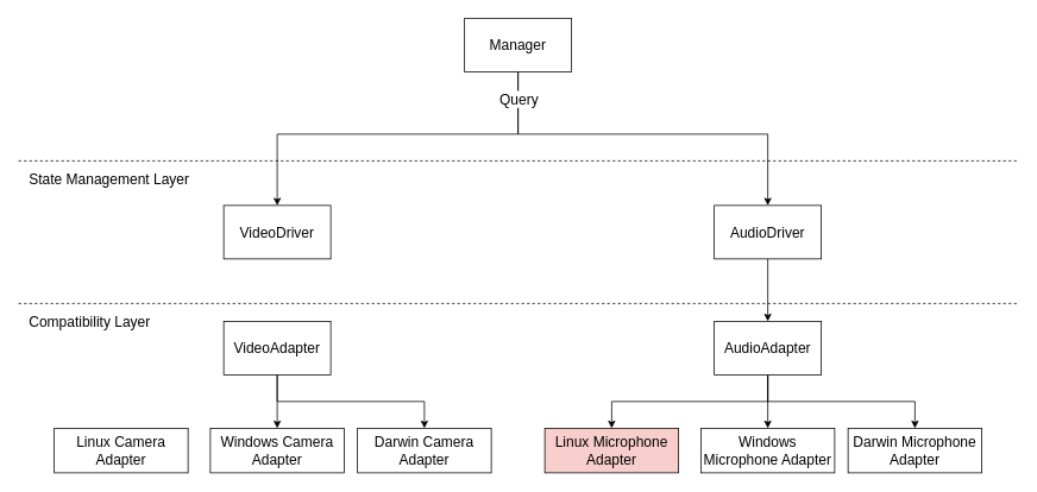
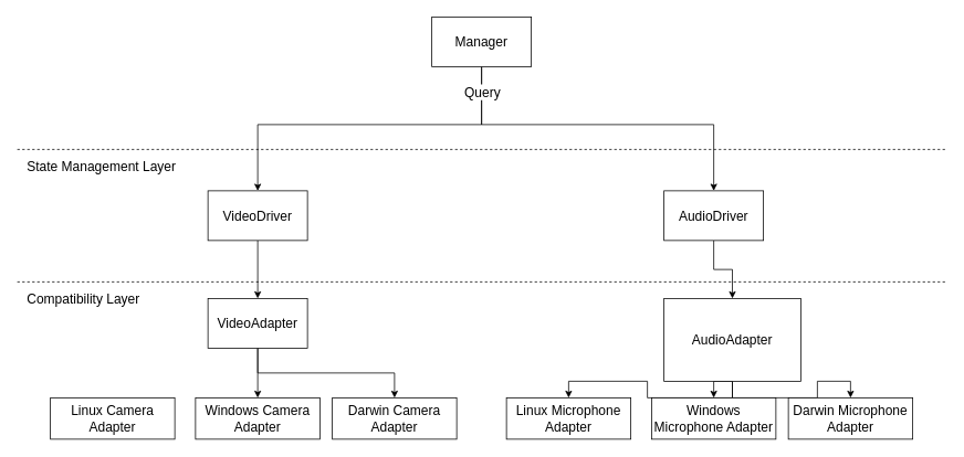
  <mxCell id="0" />
  <mxCell id="1" parent="0" />
  <mxCell id="2" style="edgeStyle=orthogonalEdgeStyle;rounded=0;orthogonalLoop=1;jettySize=auto;html=1;exitX=0.5;exitY=1;exitDx=0;exitDy=0;entryX=0.5;entryY=0;entryDx=0;entryDy=0;fontSize=16;fontColor=#EA6B66;" edge="1" parent="1" source="5" target="7"><mxGeometry relative="1" as="geometry"><Array as="points"><mxPoint x="580" y="150" /><mxPoint x="310" y="150" /></Array></mxGeometry></mxCell>
  <mxCell id="3" style="edgeStyle=orthogonalEdgeStyle;rounded=0;orthogonalLoop=1;jettySize=auto;html=1;exitX=0.5;exitY=1;exitDx=0;exitDy=0;entryX=0.5;entryY=0;entryDx=0;entryDy=0;fontSize=16;fontColor=#000000;" edge="1" parent="1" source="5" target="15"><mxGeometry relative="1" as="geometry"><Array as="points"><mxPoint x="580" y="150" /><mxPoint x="860" y="150" /></Array></mxGeometry></mxCell>
  <mxCell id="4" value="Query" style="text;html=1;align=center;verticalAlign=middle;resizable=0;points=[];labelBackgroundColor=#ffffff;fontSize=16;fontColor=#000000;" vertex="1" connectable="0" parent="3"><mxGeometry x="-0.868" y="-1" relative="1" as="geometry"><mxPoint x="1" y="2" as="offset" /></mxGeometry></mxCell>
  <mxCell id="5" value="&lt;font color=&quot;#000000&quot;&gt;Manager&lt;/font&gt;" style="rounded=0;whiteSpace=wrap;html=1;fontSize=16;fontColor=#EA6B66;" vertex="1" parent="1"><mxGeometry x="520" y="20" width="120" height="60" as="geometry" /></mxCell>
+ <mxCell id="6" style="edgeStyle=orthogonalEdgeStyle;rounded=0;orthogonalLoop=1;jettySize=auto;html=1;exitX=0.5;exitY=1;exitDx=0;exitDy=0;entryX=0.5;entryY=0;entryDx=0;entryDy=0;fontSize=16;fontColor=#EA6B66;" edge="1" parent="1" source="7" target="10"><mxGeometry relative="1" as="geometry" /></mxCell>
  <mxCell id="7" value="&lt;font color=&quot;#000000&quot;&gt;VideoDriver&lt;/font&gt;" style="rounded=0;whiteSpace=wrap;html=1;fontSize=16;fontColor=#EA6B66;" vertex="1" parent="1"><mxGeometry x="250" y="230" width="120" height="60" as="geometry" /></mxCell>
  <mxCell id="8" style="edgeStyle=orthogonalEdgeStyle;rounded=0;orthogonalLoop=1;jettySize=auto;html=1;exitX=0.5;exitY=1;exitDx=0;exitDy=0;entryX=0.5;entryY=0;entryDx=0;entryDy=0;fontSize=16;fontColor=#EA6B66;" edge="1" parent="1" source="10" target="12"><mxGeometry relative="1" as="geometry" /></mxCell>
  <mxCell id="9" style="edgeStyle=orthogonalEdgeStyle;rounded=0;orthogonalLoop=1;jettySize=auto;html=1;exitX=0.5;exitY=1;exitDx=0;exitDy=0;entryX=0.5;entryY=0;entryDx=0;entryDy=0;fontSize=16;fontColor=#EA6B66;" edge="1" parent="1" source="10" target="13"><mxGeometry relative="1" as="geometry" /></mxCell>
  <mxCell id="10" value="&lt;font color=&quot;#000000&quot;&gt;VideoAdapter&lt;/font&gt;" style="rounded=0;whiteSpace=wrap;html=1;fontSize=16;fontColor=#EA6B66;" vertex="1" parent="1"><mxGeometry x="250" y="360" width="120" height="60" as="geometry" /></mxCell>
  <mxCell id="11" value="&lt;font color=&quot;#000000&quot;&gt;Linux Camera Adapter&lt;/font&gt;" style="rounded=0;whiteSpace=wrap;html=1;fontSize=16;fontColor=#EA6B66;" vertex="1" parent="1"><mxGeometry x="60" y="480" width="150" height="50" as="geometry" /></mxCell>
  <mxCell id="12" value="&lt;font color=&quot;#000000&quot;&gt;Windows Camera Adapter&lt;/font&gt;" style="rounded=0;whiteSpace=wrap;html=1;fontSize=16;fontColor=#EA6B66;" vertex="1" parent="1"><mxGeometry x="235" y="480" width="150" height="50" as="geometry" /></mxCell>
  <mxCell id="13" value="&lt;font color=&quot;#000000&quot;&gt;Darwin Camera Adapter&lt;/font&gt;" style="rounded=0;whiteSpace=wrap;html=1;fontSize=16;fontColor=#EA6B66;" vertex="1" parent="1"><mxGeometry x="400" y="480" width="150" height="50" as="geometry" /></mxCell>
  <mxCell id="14" style="edgeStyle=orthogonalEdgeStyle;rounded=0;orthogonalLoop=1;jettySize=auto;html=1;exitX=0.5;exitY=1;exitDx=0;exitDy=0;entryX=0.5;entryY=0;entryDx=0;entryDy=0;fontSize=16;fontColor=#EA6B66;" edge="1" parent="1" source="15" target="19"><mxGeometry relative="1" as="geometry" /></mxCell>
  <mxCell id="15" value="&lt;font color=&quot;#000000&quot;&gt;AudioDriver&lt;/font&gt;" style="rounded=0;whiteSpace=wrap;html=1;fontSize=16;fontColor=#EA6B66;" vertex="1" parent="1"><mxGeometry x="800" y="230" width="120" height="60" as="geometry" /></mxCell>
  <mxCell id="16" style="edgeStyle=orthogonalEdgeStyle;rounded=0;orthogonalLoop=1;jettySize=auto;html=1;exitX=0.5;exitY=1;exitDx=0;exitDy=0;entryX=0.5;entryY=0;entryDx=0;entryDy=0;fontSize=16;fontColor=#EA6B66;" edge="1" parent="1" source="19" target="20"><mxGeometry relative="1" as="geometry" /></mxCell>
  <mxCell id="17" style="edgeStyle=orthogonalEdgeStyle;rounded=0;orthogonalLoop=1;jettySize=auto;html=1;exitX=0.5;exitY=1;exitDx=0;exitDy=0;entryX=0.5;entryY=0;entryDx=0;entryDy=0;fontSize=16;fontColor=#EA6B66;" edge="1" parent="1" source="19" target="21"><mxGeometry relative="1" as="geometry" /></mxCell>
  <mxCell id="18" style="edgeStyle=orthogonalEdgeStyle;rounded=0;orthogonalLoop=1;jettySize=auto;html=1;exitX=0.5;exitY=1;exitDx=0;exitDy=0;entryX=0.5;entryY=0;entryDx=0;entryDy=0;fontSize=16;fontColor=#EA6B66;" edge="1" parent="1" source="19" target="22"><mxGeometry relative="1" as="geometry" /></mxCell>
- <mxCell id="19" value="&lt;font color=&quot;#000000&quot;&gt;AudioAdapter&lt;/font&gt;" style="rounded=0;whiteSpace=wrap;html=1;fontSize=16;fontColor=#EA6B66;" vertex="1" parent="1"><mxGeometry x="800" y="360" width="120" height="60" as="geometry" /></mxCell>
- <mxCell id="20" value="&lt;font color=&quot;#000000&quot;&gt;Linux Microphone Adapter&lt;/font&gt;" style="rounded=0;whiteSpace=wrap;html=1;fontSize=16;fontColor=#EA6B66;fillColor=#f8cecc;" vertex="1" parent="1"><mxGeometry x="610" y="480" width="150" height="50" as="geometry" /></mxCell>
+ <mxCell id="19" value="&lt;font color=&quot;#000000&quot;&gt;AudioAdapter&lt;/font&gt;" style="rounded=0;whiteSpace=wrap;html=1;fontSize=16;fontColor=#EA6B66;" vertex="1" parent="1"><mxGeometry x="800" y="360" width="165" height="100" as="geometry" /></mxCell>
+ <mxCell id="20" value="&lt;font color=&quot;#000000&quot;&gt;Linux Microphone Adapter&lt;/font&gt;" style="rounded=0;whiteSpace=wrap;html=1;fontSize=16;fontColor=#EA6B66;" vertex="1" parent="1"><mxGeometry x="610" y="480" width="150" height="50" as="geometry" /></mxCell>
  <mxCell id="21" value="&lt;font color=&quot;#000000&quot;&gt;Windows Microphone Adapter&lt;/font&gt;" style="rounded=0;whiteSpace=wrap;html=1;fontSize=16;fontColor=#EA6B66;" vertex="1" parent="1"><mxGeometry x="785" y="480" width="150" height="50" as="geometry" /></mxCell>
  <mxCell id="22" value="&lt;font color=&quot;#000000&quot;&gt;Darwin Microphone Adapter&lt;/font&gt;" style="rounded=0;whiteSpace=wrap;html=1;fontSize=16;fontColor=#EA6B66;" vertex="1" parent="1"><mxGeometry x="950" y="480" width="150" height="50" as="geometry" /></mxCell>
  <mxCell id="23" value="" style="endArrow=none;dashed=1;html=1;fontSize=16;fontColor=#000000;" edge="1" parent="1"><mxGeometry width="50" height="50" relative="1" as="geometry"><mxPoint x="20" y="340" as="sourcePoint" /><mxPoint x="1140" y="340" as="targetPoint" /></mxGeometry></mxCell>
  <mxCell id="24" value="Compatibility Layer" style="text;html=1;strokeColor=none;fillColor=none;align=left;verticalAlign=middle;whiteSpace=wrap;rounded=0;fontSize=16;fontColor=#000000;" vertex="1" parent="1"><mxGeometry x="30" y="350" width="150" height="20" as="geometry" /></mxCell>
  <mxCell id="25" value="" style="endArrow=none;dashed=1;html=1;fontSize=16;fontColor=#000000;" edge="1" parent="1"><mxGeometry width="50" height="50" relative="1" as="geometry"><mxPoint x="20" y="180" as="sourcePoint" /><mxPoint x="1140" y="180" as="targetPoint" /></mxGeometry></mxCell>
  <mxCell id="26" value="State Management Layer" style="text;html=1;strokeColor=none;fillColor=none;align=left;verticalAlign=middle;whiteSpace=wrap;rounded=0;fontSize=16;fontColor=#000000;" vertex="1" parent="1"><mxGeometry x="30" y="190" width="200" height="20" as="geometry" /></mxCell>
